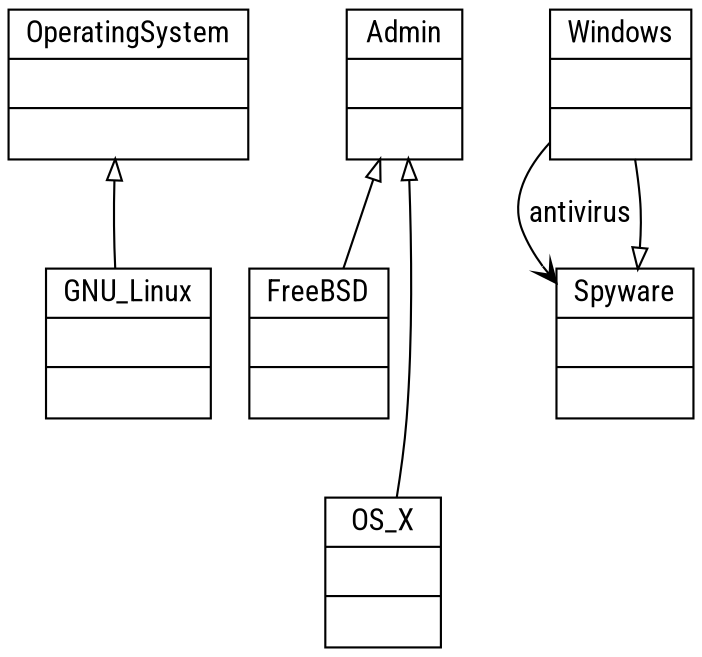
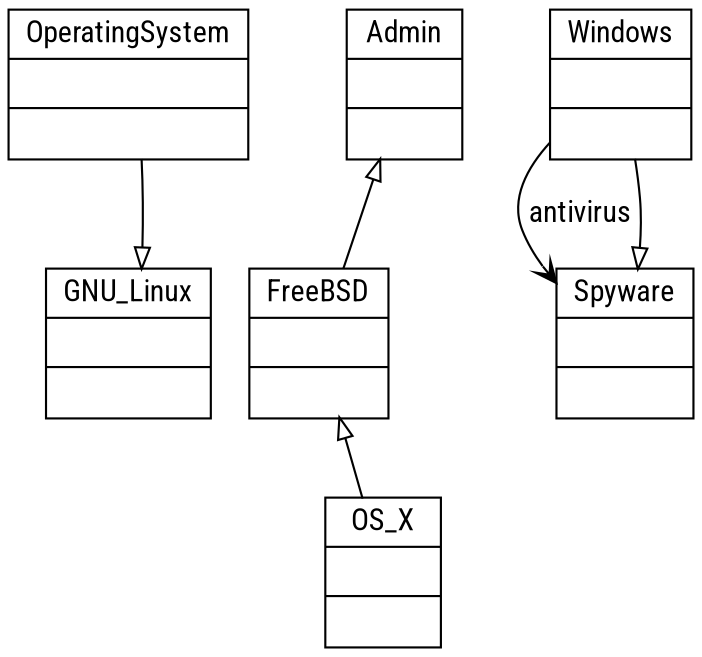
  digraph {
    fontname="Roboto Condensed"
    node [fontname="Roboto Condensed" shape=record]
    edge [arrowtail=empty dir=back fontname="Roboto Condensed"]
    n1 [label="{OperatingSystem||}"]
    n2 [label="{GNU_Linux||}"]
    n3 [label="{FreeBSD||}"]
    n4 [label="{OS_X||}"]
    n5 [label="{Admin||}"]
    n6 [label="{Windows||}"]
    n7 [label="{Spyware||}"]
-   n1 -> n2
-   n5 -> n4
+   n2 -> n1
+   n3 -> n4
    n5 -> n3
    n6 -> n7 [arrowhead=vee dir=forward label=" antivirus "]
    n7 -> n6
  }
